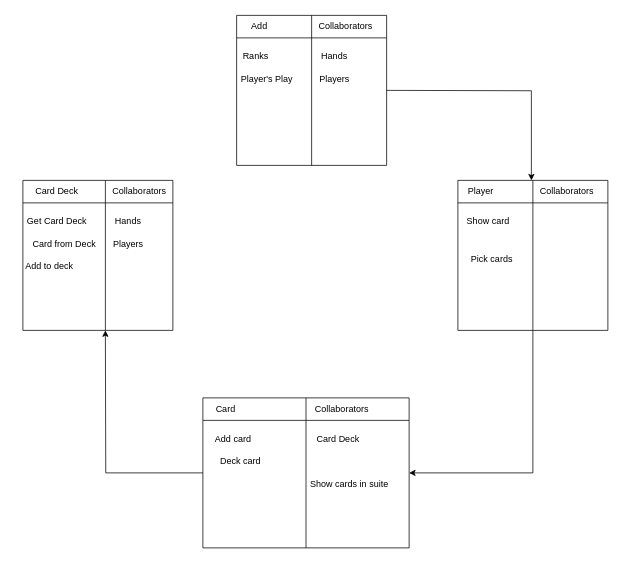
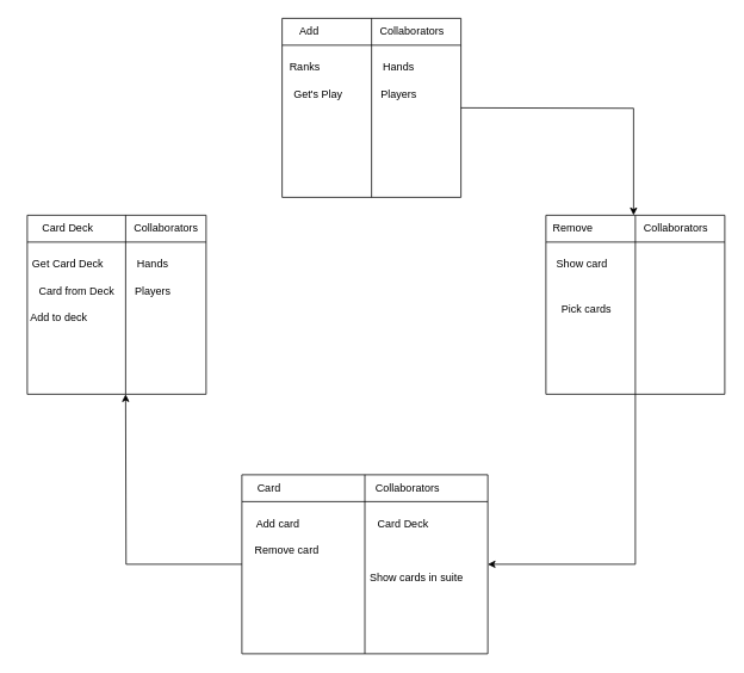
  <mxCell id="0" />
  <mxCell id="1" parent="0" />
  <mxCell id="2" style="edgeStyle=orthogonalEdgeStyle;rounded=0;orthogonalLoop=1;jettySize=auto;html=1;exitX=1;exitY=0.5;exitDx=0;exitDy=0;entryX=-0.022;entryY=0;entryDx=0;entryDy=0;entryPerimeter=0;" edge="1" parent="1" target="6"><mxGeometry relative="1" as="geometry"><mxPoint x="515" y="120" as="sourcePoint" /></mxGeometry></mxCell>
  <mxCell id="3" style="edgeStyle=orthogonalEdgeStyle;rounded=0;orthogonalLoop=1;jettySize=auto;html=1;exitX=0.5;exitY=1;exitDx=0;exitDy=0;entryX=1;entryY=0.5;entryDx=0;entryDy=0;" edge="1" parent="1" source="4" target="11"><mxGeometry relative="1" as="geometry" /></mxCell>
  <mxCell id="4" value="" style="swimlane;whiteSpace=wrap;html=1;startSize=30;" vertex="1" parent="1"><mxGeometry x="610" y="240" width="200" height="200" as="geometry" /></mxCell>
- <mxCell id="5" value="Player" style="text;html=1;align=center;verticalAlign=middle;resizable=0;points=[];autosize=1;strokeColor=none;fillColor=none;" vertex="1" parent="4"><mxGeometry width="60" height="30" as="geometry" /></mxCell>
+ <mxCell id="5" value="Remove" style="text;html=1;align=center;verticalAlign=middle;resizable=0;points=[];autosize=1;strokeColor=none;fillColor=none;" vertex="1" parent="4"><mxGeometry width="60" height="30" as="geometry" /></mxCell>
  <mxCell id="6" value="Collaborators" style="text;html=1;align=center;verticalAlign=middle;resizable=0;points=[];autosize=1;strokeColor=none;fillColor=none;" vertex="1" parent="4"><mxGeometry x="100" width="90" height="30" as="geometry" /></mxCell>
  <mxCell id="7" value="Show card" style="text;html=1;align=center;verticalAlign=middle;resizable=0;points=[];autosize=1;strokeColor=none;fillColor=none;" vertex="1" parent="4"><mxGeometry y="40" width="80" height="30" as="geometry" /></mxCell>
  <mxCell id="8" value="Pick cards" style="text;html=1;align=center;verticalAlign=middle;resizable=0;points=[];autosize=1;strokeColor=none;fillColor=none;" vertex="1" parent="4"><mxGeometry x="5" y="90" width="80" height="30" as="geometry" /></mxCell>
  <mxCell id="9" value="" style="endArrow=none;html=1;rounded=0;entryX=0.5;entryY=0;entryDx=0;entryDy=0;exitX=0.5;exitY=1;exitDx=0;exitDy=0;" edge="1" source="4" target="4" parent="1"><mxGeometry width="50" height="50" relative="1" as="geometry"><mxPoint x="635" y="530" as="sourcePoint" /><mxPoint x="665" y="280" as="targetPoint" /></mxGeometry></mxCell>
  <mxCell id="10" style="edgeStyle=orthogonalEdgeStyle;rounded=0;orthogonalLoop=1;jettySize=auto;html=1;exitX=0;exitY=0.5;exitDx=0;exitDy=0;" edge="1" parent="1" source="11"><mxGeometry relative="1" as="geometry"><mxPoint x="140" y="440" as="targetPoint" /></mxGeometry></mxCell>
  <mxCell id="11" value="" style="swimlane;whiteSpace=wrap;html=1;startSize=30;" vertex="1" parent="1"><mxGeometry x="270" y="530" width="275" height="200" as="geometry" /></mxCell>
  <mxCell id="12" value="Card" style="text;html=1;align=center;verticalAlign=middle;resizable=0;points=[];autosize=1;strokeColor=none;fillColor=none;" vertex="1" parent="11"><mxGeometry x="5" width="50" height="30" as="geometry" /></mxCell>
  <mxCell id="13" value="Collaborators" style="text;html=1;align=center;verticalAlign=middle;resizable=0;points=[];autosize=1;strokeColor=none;fillColor=none;" vertex="1" parent="11"><mxGeometry x="140" width="90" height="30" as="geometry" /></mxCell>
  <mxCell id="14" value="Card Deck" style="text;html=1;align=center;verticalAlign=middle;resizable=0;points=[];autosize=1;strokeColor=none;fillColor=none;" vertex="1" parent="11"><mxGeometry x="140" y="40" width="80" height="30" as="geometry" /></mxCell>
  <mxCell id="15" value="Add card" style="text;html=1;align=center;verticalAlign=middle;resizable=0;points=[];autosize=1;strokeColor=none;fillColor=none;" vertex="1" parent="11"><mxGeometry x="5" y="40" width="70" height="30" as="geometry" /></mxCell>
- <mxCell id="16" value="Deck card" style="text;html=1;align=center;verticalAlign=middle;resizable=0;points=[];autosize=1;strokeColor=none;fillColor=none;" vertex="1" parent="11"><mxGeometry x="5" y="70" width="90" height="30" as="geometry" /></mxCell>
+ <mxCell id="16" value="Remove card" style="text;html=1;align=center;verticalAlign=middle;resizable=0;points=[];autosize=1;strokeColor=none;fillColor=none;" vertex="1" parent="11"><mxGeometry x="5" y="70" width="90" height="30" as="geometry" /></mxCell>
  <mxCell id="17" value="Show cards in suite" style="text;html=1;align=center;verticalAlign=middle;resizable=0;points=[];autosize=1;strokeColor=none;fillColor=none;" vertex="1" parent="11"><mxGeometry x="130" y="100" width="130" height="30" as="geometry" /></mxCell>
  <mxCell id="18" value="" style="endArrow=none;html=1;rounded=0;entryX=0.5;entryY=0;entryDx=0;entryDy=0;exitX=0.5;exitY=1;exitDx=0;exitDy=0;" edge="1" parent="1" source="11" target="11"><mxGeometry width="50" height="50" relative="1" as="geometry"><mxPoint x="345" y="650" as="sourcePoint" /><mxPoint x="375" y="400" as="targetPoint" /></mxGeometry></mxCell>
  <mxCell id="19" value="" style="swimlane;whiteSpace=wrap;html=1;startSize=30;" vertex="1" parent="1"><mxGeometry x="315" y="20" width="200" height="200" as="geometry" /></mxCell>
  <mxCell id="20" value="Add" style="text;html=1;align=center;verticalAlign=middle;resizable=0;points=[];autosize=1;strokeColor=none;fillColor=none;" vertex="1" parent="19"><mxGeometry x="5" width="50" height="30" as="geometry" /></mxCell>
  <mxCell id="21" value="Collaborators" style="text;html=1;align=center;verticalAlign=middle;resizable=0;points=[];autosize=1;strokeColor=none;fillColor=none;" vertex="1" parent="19"><mxGeometry x="100" width="90" height="30" as="geometry" /></mxCell>
  <mxCell id="22" value="Hands" style="text;html=1;align=center;verticalAlign=middle;resizable=0;points=[];autosize=1;strokeColor=none;fillColor=none;" vertex="1" parent="19"><mxGeometry x="100" y="40" width="60" height="30" as="geometry" /></mxCell>
  <mxCell id="23" value="Ranks" style="text;html=1;align=center;verticalAlign=middle;resizable=0;points=[];autosize=1;strokeColor=none;fillColor=none;" vertex="1" parent="19"><mxGeometry x="-5" y="40" width="60" height="30" as="geometry" /></mxCell>
- <mxCell id="24" value="Player's Play" style="text;html=1;align=center;verticalAlign=middle;resizable=0;points=[];autosize=1;strokeColor=none;fillColor=none;" vertex="1" parent="19"><mxGeometry x="-5" y="70" width="90" height="30" as="geometry" /></mxCell>
+ <mxCell id="24" value="Get's Play" style="text;html=1;align=center;verticalAlign=middle;resizable=0;points=[];autosize=1;strokeColor=none;fillColor=none;" vertex="1" parent="19"><mxGeometry x="-5" y="70" width="90" height="30" as="geometry" /></mxCell>
  <mxCell id="25" value="Players" style="text;html=1;align=center;verticalAlign=middle;resizable=0;points=[];autosize=1;strokeColor=none;fillColor=none;" vertex="1" parent="19"><mxGeometry x="100" y="70" width="60" height="30" as="geometry" /></mxCell>
  <mxCell id="26" value="" style="endArrow=none;html=1;rounded=0;entryX=0.5;entryY=0;entryDx=0;entryDy=0;exitX=0.5;exitY=1;exitDx=0;exitDy=0;" edge="1" source="19" target="19" parent="1"><mxGeometry width="50" height="50" relative="1" as="geometry"><mxPoint x="205" y="480" as="sourcePoint" /><mxPoint x="235" y="230" as="targetPoint" /></mxGeometry></mxCell>
  <mxCell id="27" value="" style="swimlane;whiteSpace=wrap;html=1;startSize=30;" vertex="1" parent="1"><mxGeometry x="30" y="240" width="200" height="200" as="geometry" /></mxCell>
  <mxCell id="28" value="Card Deck" style="text;html=1;align=center;verticalAlign=middle;resizable=0;points=[];autosize=1;strokeColor=none;fillColor=none;" vertex="1" parent="27"><mxGeometry x="5" width="80" height="30" as="geometry" /></mxCell>
  <mxCell id="29" value="Collaborators" style="text;html=1;align=center;verticalAlign=middle;resizable=0;points=[];autosize=1;strokeColor=none;fillColor=none;" vertex="1" parent="27"><mxGeometry x="110" width="90" height="30" as="geometry" /></mxCell>
  <mxCell id="30" value="Hands" style="text;html=1;align=center;verticalAlign=middle;resizable=0;points=[];autosize=1;strokeColor=none;fillColor=none;" vertex="1" parent="27"><mxGeometry x="110" y="40" width="60" height="30" as="geometry" /></mxCell>
  <mxCell id="31" value="Get Card Deck" style="text;html=1;align=center;verticalAlign=middle;resizable=0;points=[];autosize=1;strokeColor=none;fillColor=none;" vertex="1" parent="27"><mxGeometry x="-5" y="40" width="100" height="30" as="geometry" /></mxCell>
  <mxCell id="32" value="Card from Deck" style="text;html=1;align=center;verticalAlign=middle;resizable=0;points=[];autosize=1;strokeColor=none;fillColor=none;" vertex="1" parent="27"><mxGeometry x="-10" y="70" width="130" height="30" as="geometry" /></mxCell>
  <mxCell id="33" value="Players" style="text;html=1;align=center;verticalAlign=middle;resizable=0;points=[];autosize=1;strokeColor=none;fillColor=none;" vertex="1" parent="27"><mxGeometry x="110" y="70" width="60" height="30" as="geometry" /></mxCell>
  <mxCell id="34" value="" style="endArrow=none;html=1;rounded=0;entryX=0.5;entryY=0;entryDx=0;entryDy=0;exitX=0.5;exitY=1;exitDx=0;exitDy=0;" edge="1" parent="27"><mxGeometry width="50" height="50" relative="1" as="geometry"><mxPoint x="110.0" y="200" as="sourcePoint" /><mxPoint x="110.0" as="targetPoint" /></mxGeometry></mxCell>
  <mxCell id="35" value="Add to deck" style="text;html=1;align=center;verticalAlign=middle;resizable=0;points=[];autosize=1;strokeColor=none;fillColor=none;" vertex="1" parent="27"><mxGeometry x="-10" y="100" width="90" height="30" as="geometry" /></mxCell>
